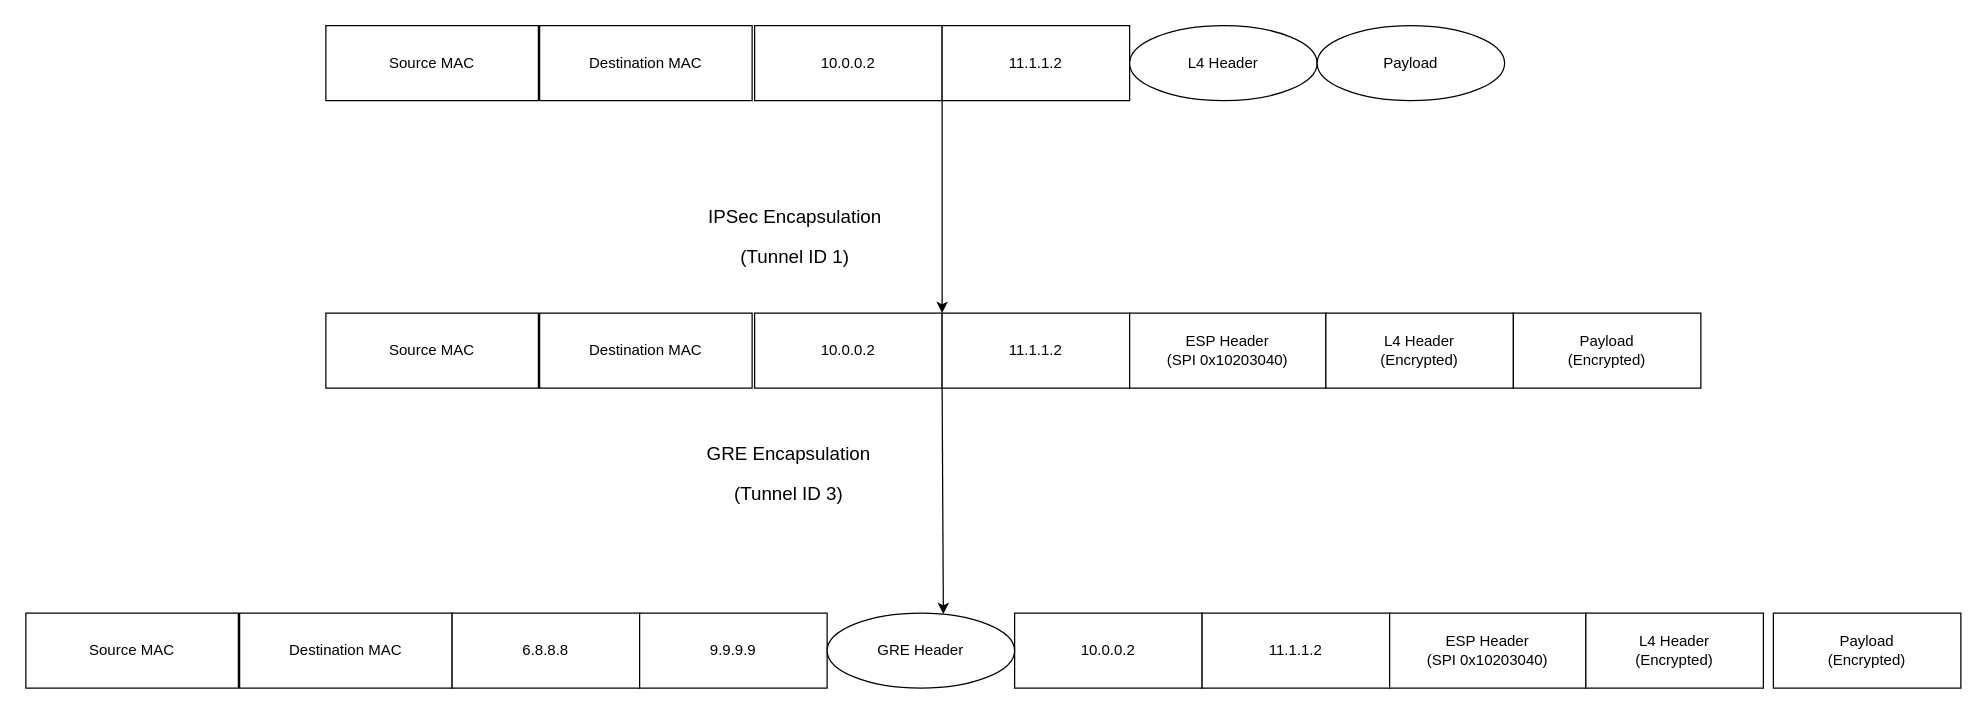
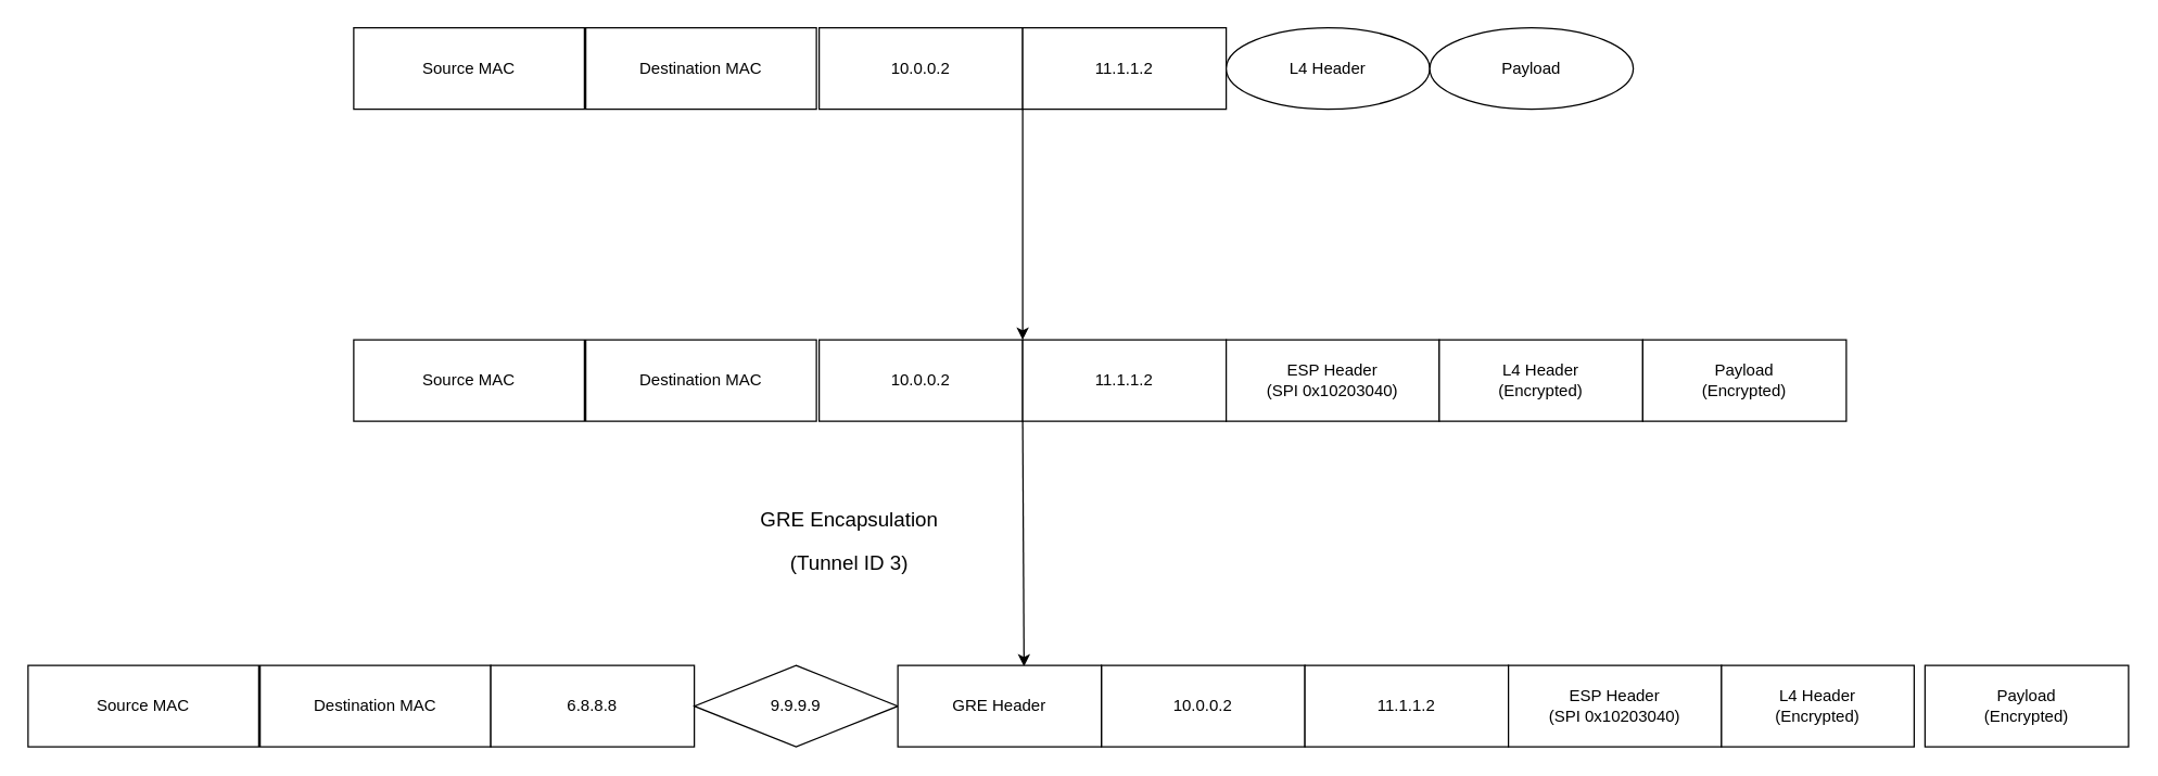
  <mxCell id="0" />
  <mxCell id="1" parent="0" />
  <mxCell id="2" value="10.0.0.2" style="rounded=0;whiteSpace=wrap;html=1;" parent="1" vertex="1"><mxGeometry x="603" y="20" width="150" height="60" as="geometry" /></mxCell>
  <mxCell id="3" value="Source MAC" style="rounded=0;whiteSpace=wrap;html=1;" parent="1" vertex="1"><mxGeometry x="260" y="20" width="170" height="60" as="geometry" /></mxCell>
  <mxCell id="4" value="Destination MAC" style="rounded=0;whiteSpace=wrap;html=1;" parent="1" vertex="1"><mxGeometry x="431" y="20" width="170" height="60" as="geometry" /></mxCell>
  <mxCell id="5" value="11.1.1.2" style="rounded=0;whiteSpace=wrap;html=1;" parent="1" vertex="1"><mxGeometry x="753" y="20" width="150" height="60" as="geometry" /></mxCell>
  <mxCell id="6" value="L4 Header" style="ellipse;whiteSpace=wrap;html=1;" parent="1" vertex="1"><mxGeometry x="903" y="20" width="150" height="60" as="geometry" /></mxCell>
  <mxCell id="7" value="" style="endArrow=classic;html=1;fontSize=26;entryX=1;entryY=0;entryDx=0;entryDy=0;exitX=1;exitY=1;exitDx=0;exitDy=0;" parent="1" source="2" target="8" edge="1"><mxGeometry width="50" height="50" relative="1" as="geometry"><mxPoint x="560.5" y="80" as="sourcePoint" /><mxPoint x="560" y="360" as="targetPoint" /></mxGeometry></mxCell>
  <mxCell id="8" value="10.0.0.2" style="rounded=0;whiteSpace=wrap;html=1;" parent="1" vertex="1"><mxGeometry x="603" y="250" width="150" height="60" as="geometry" /></mxCell>
  <mxCell id="9" value="Source MAC" style="rounded=0;whiteSpace=wrap;html=1;" parent="1" vertex="1"><mxGeometry x="260" y="250" width="170" height="60" as="geometry" /></mxCell>
  <mxCell id="10" value="Destination MAC" style="rounded=0;whiteSpace=wrap;html=1;" parent="1" vertex="1"><mxGeometry x="431" y="250" width="170" height="60" as="geometry" /></mxCell>
  <mxCell id="11" value="11.1.1.2" style="rounded=0;whiteSpace=wrap;html=1;" parent="1" vertex="1"><mxGeometry x="753" y="250" width="150" height="60" as="geometry" /></mxCell>
  <mxCell id="12" value="ESP Header&lt;br&gt;(SPI 0x10203040)" style="rounded=0;whiteSpace=wrap;html=1;" parent="1" vertex="1"><mxGeometry x="903" y="250" width="157" height="60" as="geometry" /></mxCell>
  <mxCell id="13" value="Payload" style="ellipse;whiteSpace=wrap;html=1;" parent="1" vertex="1"><mxGeometry x="1053" y="20" width="150" height="60" as="geometry" /></mxCell>
- <mxCell id="14" value="&lt;span style=&quot;font-size: 15px&quot;&gt;IPSec Encapsulation&lt;br&gt;(Tunnel ID 1)&lt;br&gt;&lt;/span&gt;" style="text;html=1;align=center;verticalAlign=middle;resizable=0;points=[];autosize=1;strokeColor=none;fillColor=none;fontSize=26;" parent="1" vertex="1"><mxGeometry x="560" y="150" width="150" height="70" as="geometry" /></mxCell>
  <mxCell id="15" value="L4 Header&lt;br&gt;(Encrypted)" style="rounded=0;whiteSpace=wrap;html=1;" parent="1" vertex="1"><mxGeometry x="1060" y="250" width="150" height="60" as="geometry" /></mxCell>
  <mxCell id="16" value="Payload&lt;br&gt;(Encrypted)" style="rounded=0;whiteSpace=wrap;html=1;" parent="1" vertex="1"><mxGeometry x="1210" y="250" width="150" height="60" as="geometry" /></mxCell>
- <mxCell id="17" value="&lt;span style=&quot;font-size: 15px&quot;&gt;GRE Encapsulation&lt;br&gt;(Tunnel ID 3)&lt;br&gt;&lt;/span&gt;" style="text;html=1;align=center;verticalAlign=middle;resizable=0;points=[];autosize=1;strokeColor=none;fillColor=none;fontSize=26;" parent="1" vertex="1"><mxGeometry x="555" y="340" width="150" height="70" as="geometry" /></mxCell>
+ <mxCell id="17" value="&lt;span style=&quot;font-size: 15px&quot;&gt;GRE Encapsulation&lt;br&gt;(Tunnel ID 3)&lt;br&gt;&lt;/span&gt;" style="text;html=1;align=center;verticalAlign=middle;resizable=0;points=[];autosize=1;strokeColor=none;fillColor=none;fontSize=26;" parent="1" vertex="1"><mxGeometry x="550" y="360" width="150" height="70" as="geometry" /></mxCell>
  <mxCell id="18" value="" style="endArrow=classic;html=1;fontSize=26;exitX=1;exitY=1;exitDx=0;exitDy=0;entryX=0.62;entryY=0.013;entryDx=0;entryDy=0;entryPerimeter=0;" parent="1" source="8" edge="1" target="28"><mxGeometry width="50" height="50" relative="1" as="geometry"><mxPoint x="562" y="430" as="sourcePoint" /><mxPoint x="753" y="700" as="targetPoint" /></mxGeometry></mxCell>
  <mxCell id="19" value="10.0.0.2" style="rounded=0;whiteSpace=wrap;html=1;" parent="1" vertex="1"><mxGeometry x="811" y="490" width="150" height="60" as="geometry" /></mxCell>
  <mxCell id="20" value="Source MAC" style="rounded=0;whiteSpace=wrap;html=1;" parent="1" vertex="1"><mxGeometry x="20" y="490" width="170" height="60" as="geometry" /></mxCell>
  <mxCell id="21" value="Destination MAC" style="rounded=0;whiteSpace=wrap;html=1;" parent="1" vertex="1"><mxGeometry x="191" y="490" width="170" height="60" as="geometry" /></mxCell>
  <mxCell id="22" value="11.1.1.2" style="rounded=0;whiteSpace=wrap;html=1;" parent="1" vertex="1"><mxGeometry x="961" y="490" width="150" height="60" as="geometry" /></mxCell>
  <mxCell id="23" value="ESP Header&lt;br&gt;(SPI 0x10203040)" style="rounded=0;whiteSpace=wrap;html=1;" parent="1" vertex="1"><mxGeometry x="1111" y="490" width="157" height="60" as="geometry" /></mxCell>
  <mxCell id="24" value="L4 Header&lt;br&gt;(Encrypted)" style="rounded=0;whiteSpace=wrap;html=1;" parent="1" vertex="1"><mxGeometry x="1268" y="490" width="142" height="60" as="geometry" /></mxCell>
  <mxCell id="25" value="Payload&lt;br&gt;(Encrypted)" style="rounded=0;whiteSpace=wrap;html=1;" parent="1" vertex="1"><mxGeometry x="1418" y="490" width="150" height="60" as="geometry" /></mxCell>
  <mxCell id="26" value="6.8.8.8" style="rounded=0;whiteSpace=wrap;html=1;" parent="1" vertex="1"><mxGeometry x="361" y="490" width="150" height="60" as="geometry" /></mxCell>
- <mxCell id="27" value="9.9.9.9" style="rounded=0;whiteSpace=wrap;html=1;" parent="1" vertex="1"><mxGeometry x="511" y="490" width="150" height="60" as="geometry" /></mxCell>
- <mxCell id="28" value="GRE Header" style="ellipse;whiteSpace=wrap;html=1;" parent="1" vertex="1"><mxGeometry x="661" y="490" width="150" height="60" as="geometry" /></mxCell>
+ <mxCell id="27" value="9.9.9.9" style="rhombus;whiteSpace=wrap;html=1;" parent="1" vertex="1"><mxGeometry x="511" y="490" width="150" height="60" as="geometry" /></mxCell>
+ <mxCell id="28" value="GRE Header" style="rounded=0;whiteSpace=wrap;html=1;" parent="1" vertex="1"><mxGeometry x="661" y="490" width="150" height="60" as="geometry" /></mxCell>
